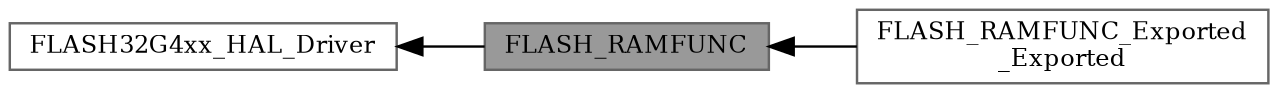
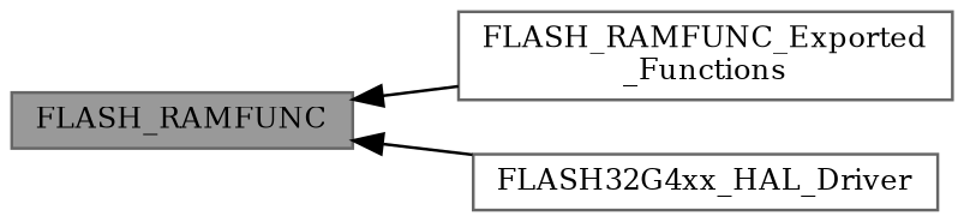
  digraph {
    fontname="DejaVu Serif"
    rankdir=LR
    node [color=grey40 fillcolor=white fontname="DejaVu Serif" fontsize=10 shape=box style=filled]
    edge [dir=back fontname="DejaVu Serif" fontsize=10 labelfontname=Helvetica labelfontsize=10 shape=plaintext style=solid]
    n1 [color=gray40 fillcolor=grey60 fontcolor=black height=0.2 label=FLASH_RAMFUNC width=0.4]
-   n2 [height=0.2 label="FLASH_RAMFUNC_Exported\l_Exported" width=0.4]
+   n2 [height=0.2 label="FLASH_RAMFUNC_Exported\l_Functions" width=0.4]
    n3 [height=0.2 label=FLASH32G4xx_HAL_Driver width=0.4]
    n1 -> n2
-   n3 -> n1
+   n1 -> n3
  }
